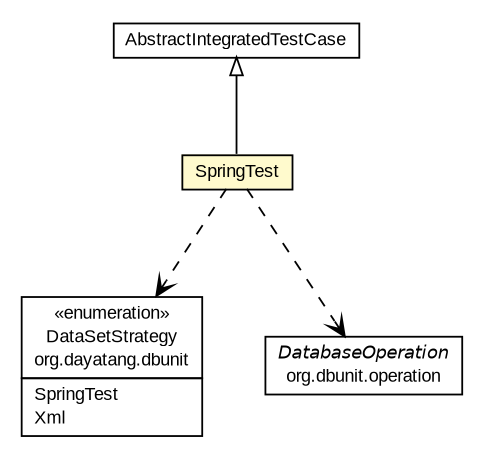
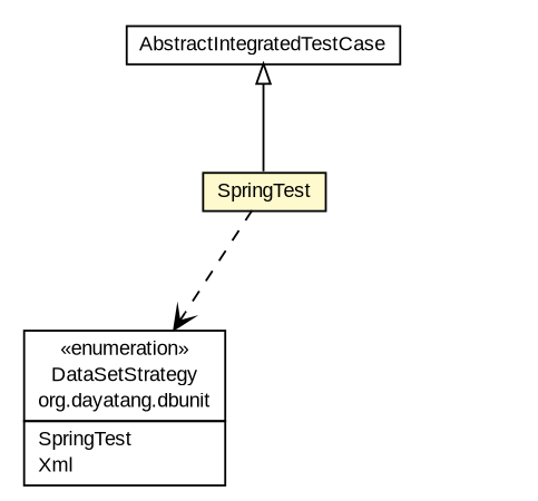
  digraph {
    fontname="Liberation Sans"
    nodesep=0.25
    ranksep=0.5
    node [fontcolor=black fontname="Liberation Sans" fontsize=10.0 shape=plaintext]
    edge [arrowhead=open color=black fontcolor=black fontname="Liberation Sans" fontsize=10.0 headport=p labelfontname=Helvetica labelfontsize=10 style=dashed tailport=p]
    n1 [label=<<table title="org.dayatang.springtest.test.SpringTest" border="0" cellborder="1" cellspacing="0" cellpadding="2" port="p" bgcolor="lemonChiffon" href="./SpringTest.html"> 		<tr><td><table border="0" cellspacing="0" cellpadding="1"> <tr><td align="center" balign="center"> SpringTest </td></tr> 		</table></td></tr> 		</table>>]
    n2 [label=<<table title="org.dayatang.dbunit.DataSetStrategy" border="0" cellborder="1" cellspacing="0" cellpadding="2" port="p" href="http://java.sun.com/j2se/1.4.2/docs/api/org/dayatang/dbunit/DataSetStrategy.html"> 		<tr><td><table border="0" cellspacing="0" cellpadding="1"> <tr><td align="center" balign="center"> &#171;enumeration&#187; </td></tr> <tr><td align="center" balign="center"> DataSetStrategy </td></tr> <tr><td align="center" balign="center"> org.dayatang.dbunit </td></tr> 		</table></td></tr> 		<tr><td><table border="0" cellspacing="0" cellpadding="1"> <tr><td align="left" balign="left"> SpringTest </td></tr> <tr><td align="left" balign="left"> Xml </td></tr> 		</table></td></tr> 		</table>>]
-   n3 [label=<<table title="org.dbunit.operation.DatabaseOperation" border="0" cellborder="1" cellspacing="0" cellpadding="2" port="p" href="http://java.sun.com/j2se/1.4.2/docs/api/org/dbunit/operation/DatabaseOperation.html"> 		<tr><td><table border="0" cellspacing="0" cellpadding="1"> <tr><td align="center" balign="center"><font face="Helvetica-Oblique"> DatabaseOperation </font></td></tr> <tr><td align="center" balign="center"> org.dbunit.operation </td></tr> 		</table></td></tr> 		</table>>]
    n4 [label=<<table title="AbstractIntegratedTestCase" border="0" cellborder="1" cellspacing="0" cellpadding="2" port="p" href="http://java.sun.com/j2se/1.4.2/docs/api//AbstractIntegratedTestCase.html"> 		<tr><td><table border="0" cellspacing="0" cellpadding="1"> <tr><td align="center" balign="center"> AbstractIntegratedTestCase </td></tr> 		</table></td></tr> 		</table>>]
    n1 -> n2 [label=" "]
-   n1 -> n3 [label=" "]
    n4 -> n1 [arrowtail=empty dir=back fontsize=10 arrowhead="" color="" fontcolor="" style=""]
  }
